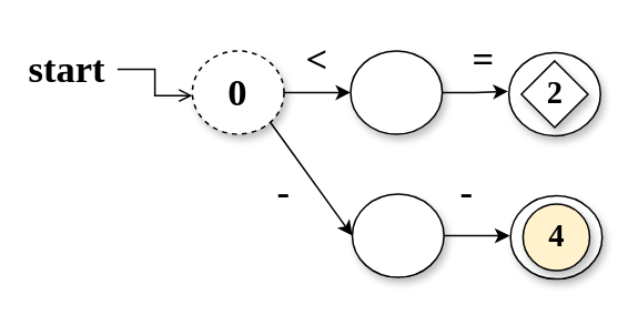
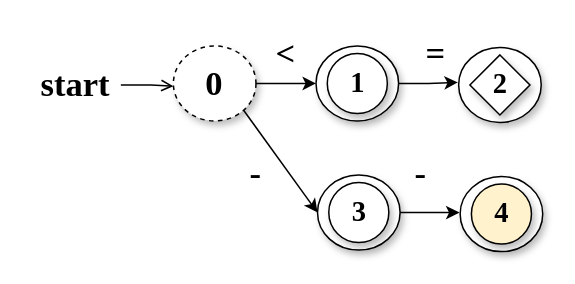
  <mxCell id="0" />
  <mxCell id="1" parent="0" />
  <mxCell id="2" style="edgeStyle=orthogonalEdgeStyle;rounded=0;orthogonalLoop=1;jettySize=auto;html=1;entryX=0;entryY=0.5;entryDx=0;entryDy=0;" edge="1" parent="1" source="3" target="5"><mxGeometry relative="1" as="geometry" /></mxCell>
  <mxCell id="3" value="&lt;b&gt;&lt;font style=&quot;font-size: 23px&quot;&gt;0&lt;/font&gt;&lt;/b&gt;" style="ellipse;whiteSpace=wrap;html=1;rounded=0;shadow=1;comic=0;labelBackgroundColor=none;strokeWidth=1;fontFamily=Verdana;fontSize=12;align=center;dashed=1;" vertex="1" parent="1"><mxGeometry x="115" y="30" width="55" height="50" as="geometry" /></mxCell>
  <mxCell id="4" style="edgeStyle=orthogonalEdgeStyle;rounded=0;orthogonalLoop=1;jettySize=auto;html=1;entryX=-0.009;entryY=0.466;entryDx=0;entryDy=0;entryPerimeter=0;" edge="1" parent="1" source="5" target="7"><mxGeometry relative="1" as="geometry" /></mxCell>
  <mxCell id="5" value="" style="ellipse;whiteSpace=wrap;html=1;rounded=0;shadow=1;comic=0;labelBackgroundColor=none;strokeWidth=1;fontFamily=Verdana;fontSize=12;align=center;" vertex="1" parent="1"><mxGeometry x="210" y="30" width="55" height="50" as="geometry" /></mxCell>
+ <mxCell id="6" value="&lt;b&gt;&lt;font style=&quot;font-size: 19px&quot;&gt;1&lt;/font&gt;&lt;/b&gt;" style="ellipse;whiteSpace=wrap;html=1;rounded=0;shadow=1;comic=0;labelBackgroundColor=none;strokeWidth=1;fontFamily=Verdana;fontSize=12;align=center;" vertex="1" parent="1"><mxGeometry x="217.5" y="35" width="40" height="40" as="geometry" /></mxCell>
  <mxCell id="7" value="" style="ellipse;whiteSpace=wrap;html=1;rounded=0;shadow=1;comic=0;labelBackgroundColor=none;strokeWidth=1;fontFamily=Verdana;fontSize=12;align=center;" vertex="1" parent="1"><mxGeometry x="305" y="31" width="55" height="50" as="geometry" /></mxCell>
  <mxCell id="8" value="&lt;b&gt;&lt;font style=&quot;font-size: 19px&quot;&gt;2&lt;/font&gt;&lt;/b&gt;" style="rhombus;whiteSpace=wrap;html=1;shadow=1;comic=0;labelBackgroundColor=none;strokeWidth=1;fontFamily=Verdana;fontSize=12;align=center;" vertex="1" parent="1"><mxGeometry x="312.5" y="36" width="40" height="40" as="geometry" /></mxCell>
  <mxCell id="9" style="edgeStyle=orthogonalEdgeStyle;rounded=0;orthogonalLoop=1;jettySize=auto;html=1;exitX=1;exitY=0.5;exitDx=0;exitDy=0;entryX=-0.008;entryY=0.474;entryDx=0;entryDy=0;entryPerimeter=0;" edge="1" parent="1" source="10" target="12"><mxGeometry relative="1" as="geometry" /></mxCell>
  <mxCell id="10" value="" style="ellipse;whiteSpace=wrap;html=1;rounded=0;shadow=1;comic=0;labelBackgroundColor=none;strokeWidth=1;fontFamily=Verdana;fontSize=12;align=center;" vertex="1" parent="1"><mxGeometry x="211" y="116" width="55" height="50" as="geometry" /></mxCell>
+ <mxCell id="11" value="&lt;b&gt;&lt;font style=&quot;font-size: 19px&quot;&gt;3&lt;/font&gt;&lt;/b&gt;" style="ellipse;whiteSpace=wrap;html=1;rounded=0;shadow=1;comic=0;labelBackgroundColor=none;strokeWidth=1;fontFamily=Verdana;fontSize=12;align=center;" vertex="1" parent="1"><mxGeometry x="218.5" y="121" width="40" height="40" as="geometry" /></mxCell>
  <mxCell id="12" value="" style="ellipse;whiteSpace=wrap;html=1;rounded=0;shadow=1;comic=0;labelBackgroundColor=none;strokeWidth=1;fontFamily=Verdana;fontSize=12;align=center;" vertex="1" parent="1"><mxGeometry x="306" y="117" width="55" height="50" as="geometry" /></mxCell>
  <mxCell id="13" value="&lt;b&gt;&lt;font style=&quot;font-size: 19px&quot;&gt;4&lt;/font&gt;&lt;/b&gt;" style="ellipse;whiteSpace=wrap;html=1;rounded=0;shadow=1;comic=0;labelBackgroundColor=none;strokeWidth=1;fontFamily=Verdana;fontSize=12;align=center;fillColor=#fff2cc;" vertex="1" parent="1"><mxGeometry x="313.5" y="122" width="40" height="40" as="geometry" /></mxCell>
  <mxCell id="14" style="edgeStyle=orthogonalEdgeStyle;rounded=0;orthogonalLoop=1;jettySize=auto;html=1;entryX=0;entryY=0.536;entryDx=0;entryDy=0;entryPerimeter=0;endArrow=open;" edge="1" parent="1" source="15" target="3"><mxGeometry relative="1" as="geometry" /></mxCell>
- <mxCell id="15" value="&lt;b&gt;&lt;font face=&quot;Comic Sans MS&quot; style=&quot;font-size: 23px&quot;&gt;start&lt;/font&gt;&lt;/b&gt;" style="text;html=1;strokeColor=none;fillColor=none;align=center;verticalAlign=middle;whiteSpace=wrap;rounded=0;" vertex="1" parent="1"><mxGeometry x="10" y="26" width="60" height="30" as="geometry" /></mxCell>
+ <mxCell id="15" value="&lt;b&gt;&lt;font face=&quot;Comic Sans MS&quot; style=&quot;font-size: 23px&quot;&gt;start&lt;/font&gt;&lt;/b&gt;" style="text;html=1;strokeColor=none;fillColor=none;align=center;verticalAlign=middle;whiteSpace=wrap;rounded=0;" vertex="1" parent="1"><mxGeometry x="20" y="41" width="60" height="30" as="geometry" /></mxCell>
  <mxCell id="16" value="" style="endArrow=classic;html=1;exitX=1;exitY=1;exitDx=0;exitDy=0;entryX=0;entryY=0.5;entryDx=0;entryDy=0;" edge="1" parent="1" source="3" target="10"><mxGeometry width="50" height="50" relative="1" as="geometry"><mxPoint x="380" y="130" as="sourcePoint" /><mxPoint x="430" y="80" as="targetPoint" /></mxGeometry></mxCell>
  <mxCell id="17" value="&lt;b&gt;&lt;font face=&quot;Comic Sans MS&quot; style=&quot;font-size: 23px&quot;&gt;&amp;lt;&lt;/font&gt;&lt;/b&gt;" style="text;html=1;strokeColor=none;fillColor=none;align=center;verticalAlign=middle;whiteSpace=wrap;rounded=0;" vertex="1" parent="1"><mxGeometry x="180" y="20" width="20" height="30" as="geometry" /></mxCell>
  <mxCell id="18" value="&lt;b&gt;&lt;font face=&quot;Comic Sans MS&quot; style=&quot;font-size: 23px&quot;&gt;=&lt;/font&gt;&lt;/b&gt;" style="text;html=1;strokeColor=none;fillColor=none;align=center;verticalAlign=middle;whiteSpace=wrap;rounded=0;" vertex="1" parent="1"><mxGeometry x="280" y="20" width="20" height="30" as="geometry" /></mxCell>
  <mxCell id="19" value="&lt;b&gt;&lt;font face=&quot;Comic Sans MS&quot; style=&quot;font-size: 23px&quot;&gt;-&lt;/font&gt;&lt;/b&gt;" style="text;html=1;strokeColor=none;fillColor=none;align=center;verticalAlign=middle;whiteSpace=wrap;rounded=0;" vertex="1" parent="1"><mxGeometry x="160" y="100" width="20" height="30" as="geometry" /></mxCell>
  <mxCell id="20" value="&lt;b&gt;&lt;font face=&quot;Comic Sans MS&quot; style=&quot;font-size: 23px&quot;&gt;-&lt;/font&gt;&lt;/b&gt;" style="text;html=1;strokeColor=none;fillColor=none;align=center;verticalAlign=middle;whiteSpace=wrap;rounded=0;" vertex="1" parent="1"><mxGeometry x="270" y="100" width="20" height="30" as="geometry" /></mxCell>
